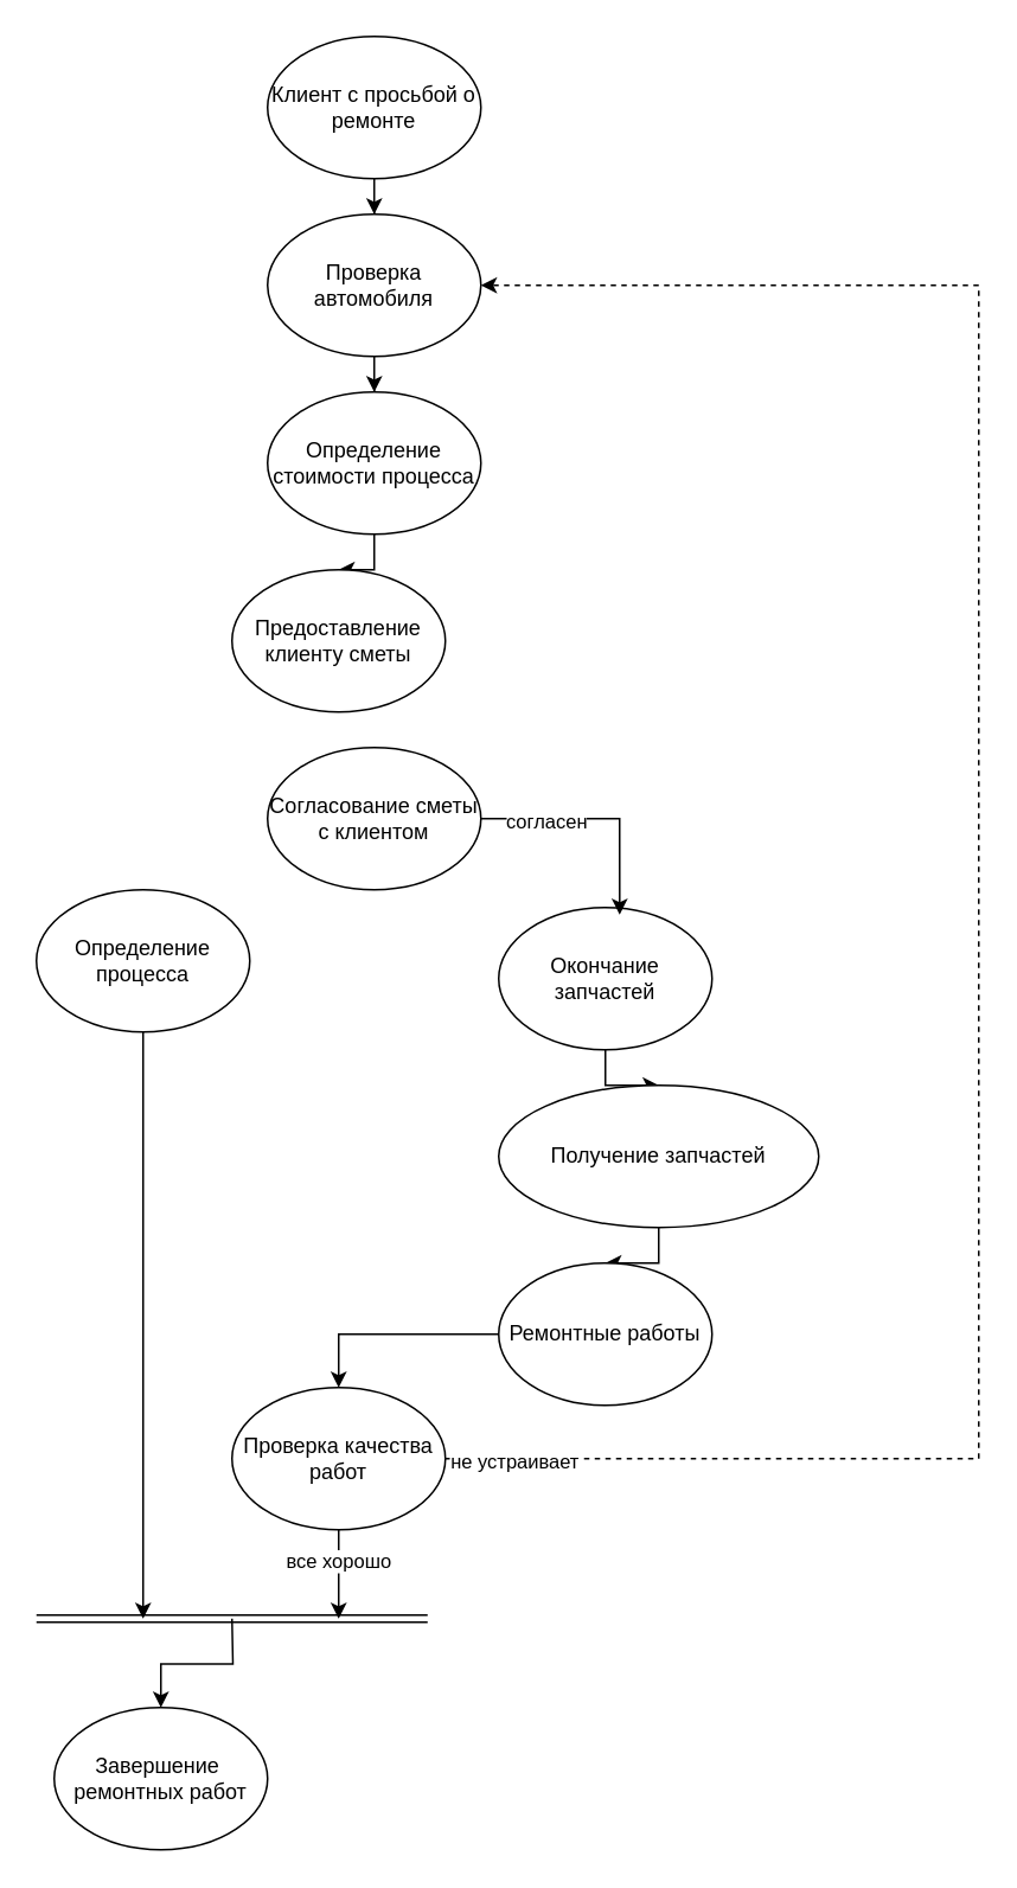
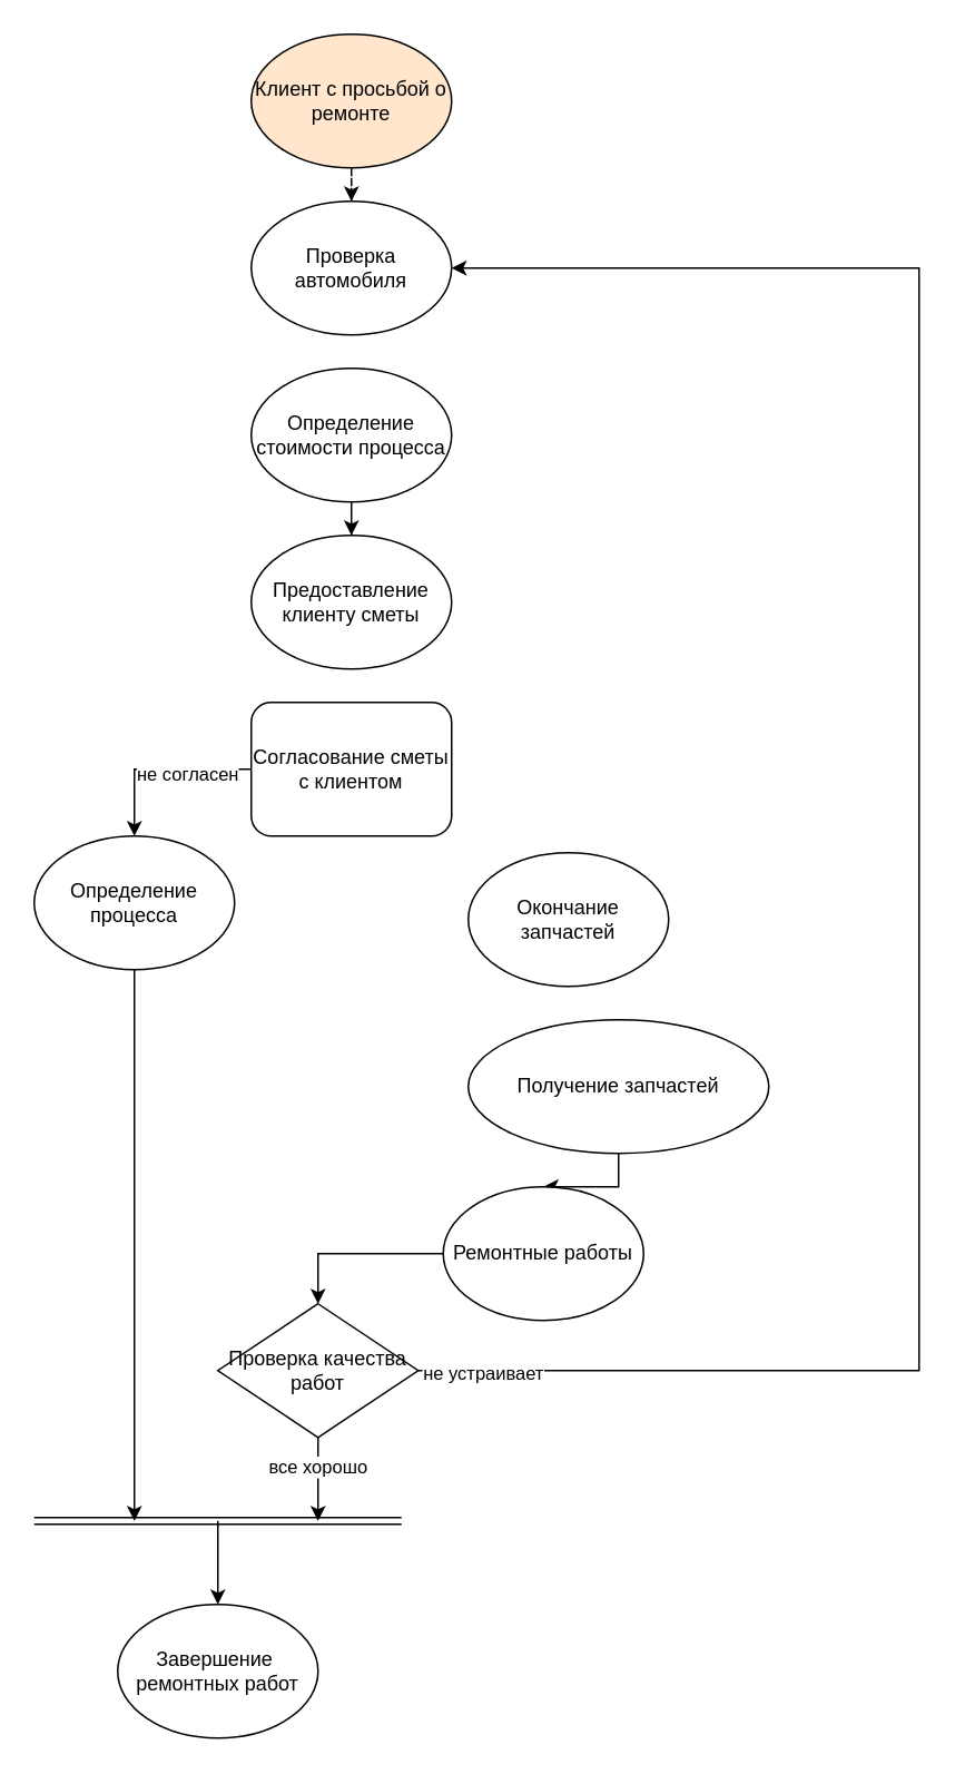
  <mxCell id="0" />
  <mxCell id="1" parent="0" />
- <mxCell id="2" style="edgeStyle=orthogonalEdgeStyle;rounded=0;orthogonalLoop=1;jettySize=auto;html=1;" edge="1" parent="1" source="3" target="7"><mxGeometry relative="1" as="geometry" /></mxCell>
- <mxCell id="3" value="Клиент с просьбой о ремонте" style="ellipse;whiteSpace=wrap;html=1;" vertex="1" parent="1"><mxGeometry x="150" y="20" width="120" height="80" as="geometry" /></mxCell>
+ <mxCell id="2" style="edgeStyle=orthogonalEdgeStyle;rounded=0;orthogonalLoop=1;jettySize=auto;html=1;dashed=1;" edge="1" parent="1" source="3" target="7"><mxGeometry relative="1" as="geometry" /></mxCell>
+ <mxCell id="3" value="Клиент с просьбой о ремонте" style="ellipse;whiteSpace=wrap;html=1;fillColor=#ffe6cc;" vertex="1" parent="1"><mxGeometry x="150" y="20" width="120" height="80" as="geometry" /></mxCell>
  <mxCell id="4" style="edgeStyle=orthogonalEdgeStyle;rounded=0;orthogonalLoop=1;jettySize=auto;html=1;" edge="1" parent="1" source="5" target="8"><mxGeometry relative="1" as="geometry" /></mxCell>
  <mxCell id="5" value="Определение стоимости процесса" style="ellipse;whiteSpace=wrap;html=1;" vertex="1" parent="1"><mxGeometry x="150" y="220" width="120" height="80" as="geometry" /></mxCell>
- <mxCell id="6" style="edgeStyle=orthogonalEdgeStyle;rounded=0;orthogonalLoop=1;jettySize=auto;html=1;" edge="1" parent="1" source="7" target="5"><mxGeometry relative="1" as="geometry" /></mxCell>
  <mxCell id="7" value="Проверка автомобиля" style="ellipse;whiteSpace=wrap;html=1;" vertex="1" parent="1"><mxGeometry x="150" y="120" width="120" height="80" as="geometry" /></mxCell>
- <mxCell id="8" value="Предоставление клиенту сметы" style="ellipse;whiteSpace=wrap;html=1;" vertex="1" parent="1"><mxGeometry x="130" y="320" width="120" height="80" as="geometry" /></mxCell>
- <mxCell id="11" value="Согласование сметы с клиентом" style="ellipse;whiteSpace=wrap;html=1;" vertex="1" parent="1"><mxGeometry x="150" y="420" width="120" height="80" as="geometry" /></mxCell>
- <mxCell id="12" style="edgeStyle=orthogonalEdgeStyle;rounded=0;orthogonalLoop=1;jettySize=auto;html=1;" edge="1" parent="1" source="13" target="17"><mxGeometry relative="1" as="geometry" /></mxCell>
+ <mxCell id="8" value="Предоставление клиенту сметы" style="ellipse;whiteSpace=wrap;html=1;" vertex="1" parent="1"><mxGeometry x="150" y="320" width="120" height="80" as="geometry" /></mxCell>
+ <mxCell id="9" style="edgeStyle=orthogonalEdgeStyle;rounded=0;orthogonalLoop=1;jettySize=auto;html=1;entryX=0.5;entryY=0;entryDx=0;entryDy=0;" edge="1" parent="1" source="11" target="15"><mxGeometry relative="1" as="geometry" /></mxCell>
+ <mxCell id="10" value="не согласен" style="edgeLabel;html=1;align=center;verticalAlign=middle;resizable=0;points=[];" vertex="1" connectable="0" parent="9"><mxGeometry x="-0.291" y="2" relative="1" as="geometry"><mxPoint as="offset" /></mxGeometry></mxCell>
+ <mxCell id="11" value="Согласование сметы с клиентом" style="whiteSpace=wrap;html=1;rounded=1;" vertex="1" parent="1"><mxGeometry x="150" y="420" width="120" height="80" as="geometry" /></mxCell>
  <mxCell id="13" value="Окончание запчастей" style="ellipse;whiteSpace=wrap;html=1;" vertex="1" parent="1"><mxGeometry x="280" y="510" width="120" height="80" as="geometry" /></mxCell>
  <mxCell id="14" style="edgeStyle=orthogonalEdgeStyle;rounded=0;orthogonalLoop=1;jettySize=auto;html=1;" edge="1" parent="1" source="15"><mxGeometry relative="1" as="geometry"><mxPoint x="80" y="910" as="targetPoint" /></mxGeometry></mxCell>
  <mxCell id="15" value="Определение процесса" style="ellipse;whiteSpace=wrap;html=1;" vertex="1" parent="1"><mxGeometry x="20" y="500" width="120" height="80" as="geometry" /></mxCell>
  <mxCell id="16" style="edgeStyle=orthogonalEdgeStyle;rounded=0;orthogonalLoop=1;jettySize=auto;html=1;" edge="1" parent="1" source="17" target="19"><mxGeometry relative="1" as="geometry" /></mxCell>
  <mxCell id="17" value="Получение запчастей" style="ellipse;whiteSpace=wrap;html=1;" vertex="1" parent="1"><mxGeometry x="280" y="610" width="180" height="80" as="geometry" /></mxCell>
  <mxCell id="18" style="edgeStyle=orthogonalEdgeStyle;rounded=0;orthogonalLoop=1;jettySize=auto;html=1;entryX=0.5;entryY=0;entryDx=0;entryDy=0;" edge="1" parent="1" source="19" target="24"><mxGeometry relative="1" as="geometry" /></mxCell>
- <mxCell id="19" value="Ремонтные работы" style="ellipse;whiteSpace=wrap;html=1;" vertex="1" parent="1"><mxGeometry x="280" y="710" width="120" height="80" as="geometry" /></mxCell>
+ <mxCell id="19" value="Ремонтные работы" style="ellipse;whiteSpace=wrap;html=1;" vertex="1" parent="1"><mxGeometry x="265" y="710" width="120" height="80" as="geometry" /></mxCell>
  <mxCell id="20" style="edgeStyle=orthogonalEdgeStyle;rounded=0;orthogonalLoop=1;jettySize=auto;html=1;" edge="1" parent="1" source="24"><mxGeometry relative="1" as="geometry"><mxPoint x="190" y="910" as="targetPoint" /></mxGeometry></mxCell>
  <mxCell id="21" value="все хорошо" style="edgeLabel;html=1;align=center;verticalAlign=middle;resizable=0;points=[];" vertex="1" connectable="0" parent="20"><mxGeometry x="-0.327" y="-1" relative="1" as="geometry"><mxPoint as="offset" /></mxGeometry></mxCell>
- <mxCell id="22" style="edgeStyle=orthogonalEdgeStyle;rounded=0;orthogonalLoop=1;jettySize=auto;html=1;entryX=1;entryY=0.5;entryDx=0;entryDy=0;dashed=1;" edge="1" parent="1" source="24" target="7"><mxGeometry relative="1" as="geometry"><Array as="points"><mxPoint x="550" y="820" /><mxPoint x="550" y="160" /></Array></mxGeometry></mxCell>
+ <mxCell id="22" style="edgeStyle=orthogonalEdgeStyle;rounded=0;orthogonalLoop=1;jettySize=auto;html=1;entryX=1;entryY=0.5;entryDx=0;entryDy=0;" edge="1" parent="1" source="24" target="7"><mxGeometry relative="1" as="geometry"><Array as="points"><mxPoint x="550" y="820" /><mxPoint x="550" y="160" /></Array></mxGeometry></mxCell>
  <mxCell id="23" value="не устраивает" style="edgeLabel;html=1;align=center;verticalAlign=middle;resizable=0;points=[];" vertex="1" connectable="0" parent="22"><mxGeometry x="-0.939" y="-1" relative="1" as="geometry"><mxPoint as="offset" /></mxGeometry></mxCell>
- <mxCell id="24" value="Проверка качества работ" style="ellipse;whiteSpace=wrap;html=1;" vertex="1" parent="1"><mxGeometry x="130" y="780" width="120" height="80" as="geometry" /></mxCell>
+ <mxCell id="24" value="Проверка качества работ" style="rhombus;whiteSpace=wrap;html=1;" vertex="1" parent="1"><mxGeometry x="130" y="780" width="120" height="80" as="geometry" /></mxCell>
  <mxCell id="25" style="edgeStyle=orthogonalEdgeStyle;rounded=0;orthogonalLoop=1;jettySize=auto;html=1;startArrow=classic;startFill=1;endArrow=none;endFill=0;" edge="1" parent="1" source="26"><mxGeometry relative="1" as="geometry"><mxPoint x="130" y="910" as="targetPoint" /></mxGeometry></mxCell>
- <mxCell id="26" value="Завершение&amp;nbsp; ремонтных работ" style="ellipse;whiteSpace=wrap;html=1;" vertex="1" parent="1"><mxGeometry x="30" y="960" width="120" height="80" as="geometry" /></mxCell>
- <mxCell id="27" style="edgeStyle=orthogonalEdgeStyle;rounded=0;orthogonalLoop=1;jettySize=auto;html=1;entryX=0.567;entryY=0.05;entryDx=0;entryDy=0;entryPerimeter=0;" edge="1" parent="1" source="11" target="13"><mxGeometry relative="1" as="geometry" /></mxCell>
- <mxCell id="28" value="согласен" style="edgeLabel;html=1;align=center;verticalAlign=middle;resizable=0;points=[];" vertex="1" connectable="0" parent="27"><mxGeometry x="-0.455" y="-1" relative="1" as="geometry"><mxPoint as="offset" /></mxGeometry></mxCell>
+ <mxCell id="26" value="Завершение&amp;nbsp; ремонтных работ" style="ellipse;whiteSpace=wrap;html=1;" vertex="1" parent="1"><mxGeometry x="70" y="960" width="120" height="80" as="geometry" /></mxCell>
  <mxCell id="29" value="" style="shape=link;html=1;rounded=0;" edge="1" parent="1"><mxGeometry width="100" relative="1" as="geometry"><mxPoint x="20" y="910" as="sourcePoint" /><mxPoint x="240" y="910" as="targetPoint" /><Array as="points"><mxPoint x="130" y="910" /></Array></mxGeometry></mxCell>
